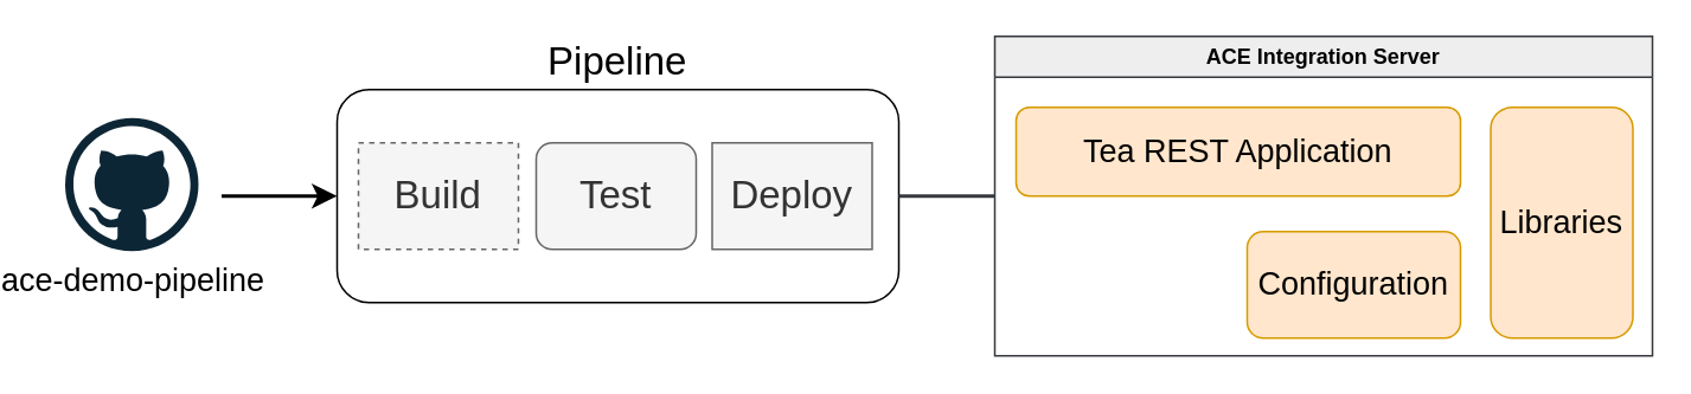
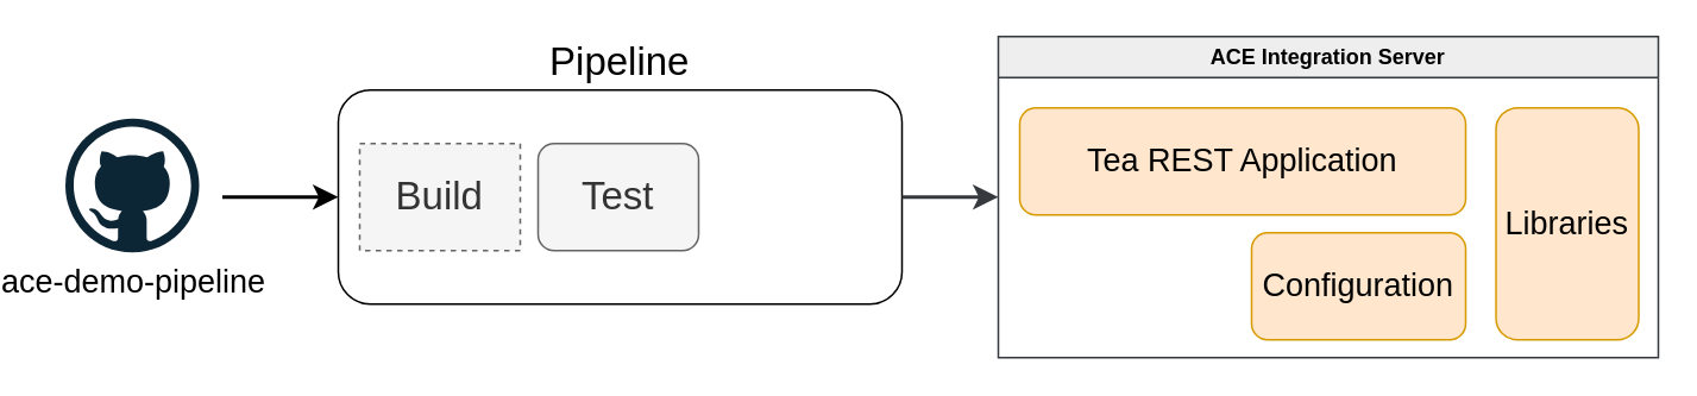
  <mxCell id="0" />
  <mxCell id="1" parent="0" />
  <mxCell id="2" value="Pipeline" style="rounded=1;whiteSpace=wrap;html=1;fontSize=22;fontStyle=0;labelPosition=center;verticalLabelPosition=top;align=center;verticalAlign=bottom;" parent="1" vertex="1"><mxGeometry x="173" y="50" width="316" height="120" as="geometry" /></mxCell>
  <mxCell id="3" value="ace-demo-pipeline" style="dashed=0;outlineConnect=0;html=1;align=center;labelPosition=center;verticalLabelPosition=bottom;verticalAlign=top;shape=mxgraph.weblogos.github;fontSize=18;fontStyle=0" parent="1" vertex="1"><mxGeometry x="20" y="66" width="75" height="75" as="geometry" /></mxCell>
  <mxCell id="4" value="Build" style="rounded=0;whiteSpace=wrap;html=1;fontSize=22;fillColor=#f5f5f5;fontColor=#333333;strokeColor=#666666;fontStyle=0;dashed=1;" parent="1" vertex="1"><mxGeometry x="185" y="80" width="90" height="60" as="geometry" /></mxCell>
  <mxCell id="5" value="Test" style="whiteSpace=wrap;html=1;fontSize=22;fillColor=#f5f5f5;fontColor=#333333;strokeColor=#666666;fontStyle=0;rounded=1;" parent="1" vertex="1"><mxGeometry x="285" y="80" width="90" height="60" as="geometry" /></mxCell>
- <mxCell id="6" value="Deploy" style="rounded=0;whiteSpace=wrap;html=1;fontSize=22;fillColor=#f5f5f5;fontColor=#333333;strokeColor=#666666;fontStyle=0" parent="1" vertex="1"><mxGeometry x="384" y="80" width="90" height="60" as="geometry" /></mxCell>
  <mxCell id="7" value="" style="edgeStyle=elbowEdgeStyle;elbow=horizontal;endArrow=classic;html=1;curved=0;rounded=0;endSize=8;startSize=8;entryX=0;entryY=0.5;entryDx=0;entryDy=0;strokeWidth=2;fontStyle=0" parent="1" target="2" edge="1"><mxGeometry width="50" height="50" relative="1" as="geometry"><mxPoint x="108" y="110" as="sourcePoint" /><mxPoint x="143" y="220" as="targetPoint" /></mxGeometry></mxCell>
- <mxCell id="8" value="" style="edgeStyle=elbowEdgeStyle;elbow=horizontal;endArrow=none;html=1;curved=0;rounded=0;endSize=8;startSize=8;exitX=1;exitY=0.5;exitDx=0;exitDy=0;strokeWidth=2;fontStyle=0;entryX=0;entryY=0.5;entryDx=0;entryDy=0;fillColor=#eeeeee;strokeColor=#36393d;" parent="1" source="2" target="9" edge="1"><mxGeometry width="50" height="50" relative="1" as="geometry"><mxPoint x="568" y="300" as="sourcePoint" /><mxPoint x="553" y="20" as="targetPoint" /></mxGeometry></mxCell>
+ <mxCell id="8" value="" style="edgeStyle=elbowEdgeStyle;elbow=horizontal;endArrow=classic;html=1;curved=0;rounded=0;endSize=8;startSize=8;exitX=1;exitY=0.5;exitDx=0;exitDy=0;strokeWidth=2;fontStyle=0;entryX=0;entryY=0.5;entryDx=0;entryDy=0;fillColor=#eeeeee;strokeColor=#36393d;" parent="1" source="2" target="9" edge="1"><mxGeometry width="50" height="50" relative="1" as="geometry"><mxPoint x="568" y="300" as="sourcePoint" /><mxPoint x="553" y="20" as="targetPoint" /></mxGeometry></mxCell>
  <mxCell id="9" value="ACE Integration Server" style="swimlane;whiteSpace=wrap;html=1;fillColor=#eeeeee;strokeColor=#36393d;" parent="1" vertex="1"><mxGeometry x="543" y="20" width="370" height="180" as="geometry" /></mxCell>
- <mxCell id="10" value="&lt;font style=&quot;font-size: 18px;&quot;&gt;Tea REST Application&lt;/font&gt;" style="rounded=1;whiteSpace=wrap;html=1;fillColor=#ffe6cc;strokeColor=#d79b00;" parent="9" vertex="1"><mxGeometry x="12" y="40" width="250" height="50" as="geometry" /></mxCell>
+ <mxCell id="10" value="&lt;font style=&quot;font-size: 18px;&quot;&gt;Tea REST Application&lt;/font&gt;" style="rounded=1;whiteSpace=wrap;html=1;fillColor=#ffe6cc;strokeColor=#d79b00;" parent="9" vertex="1"><mxGeometry x="12" y="40" width="250" height="60" as="geometry" /></mxCell>
  <mxCell id="11" value="&lt;font style=&quot;font-size: 18px;&quot;&gt;Configuration&lt;/font&gt;" style="rounded=1;whiteSpace=wrap;html=1;fillColor=#ffe6cc;strokeColor=#d79b00;" parent="9" vertex="1"><mxGeometry x="142" y="110" width="120" height="60" as="geometry" /></mxCell>
  <mxCell id="12" value="&lt;font style=&quot;font-size: 18px;&quot;&gt;Libraries&lt;/font&gt;" style="rounded=1;whiteSpace=wrap;html=1;fillColor=#ffe6cc;strokeColor=#d79b00;" parent="9" vertex="1"><mxGeometry x="279" y="40" width="80" height="130" as="geometry" /></mxCell>
